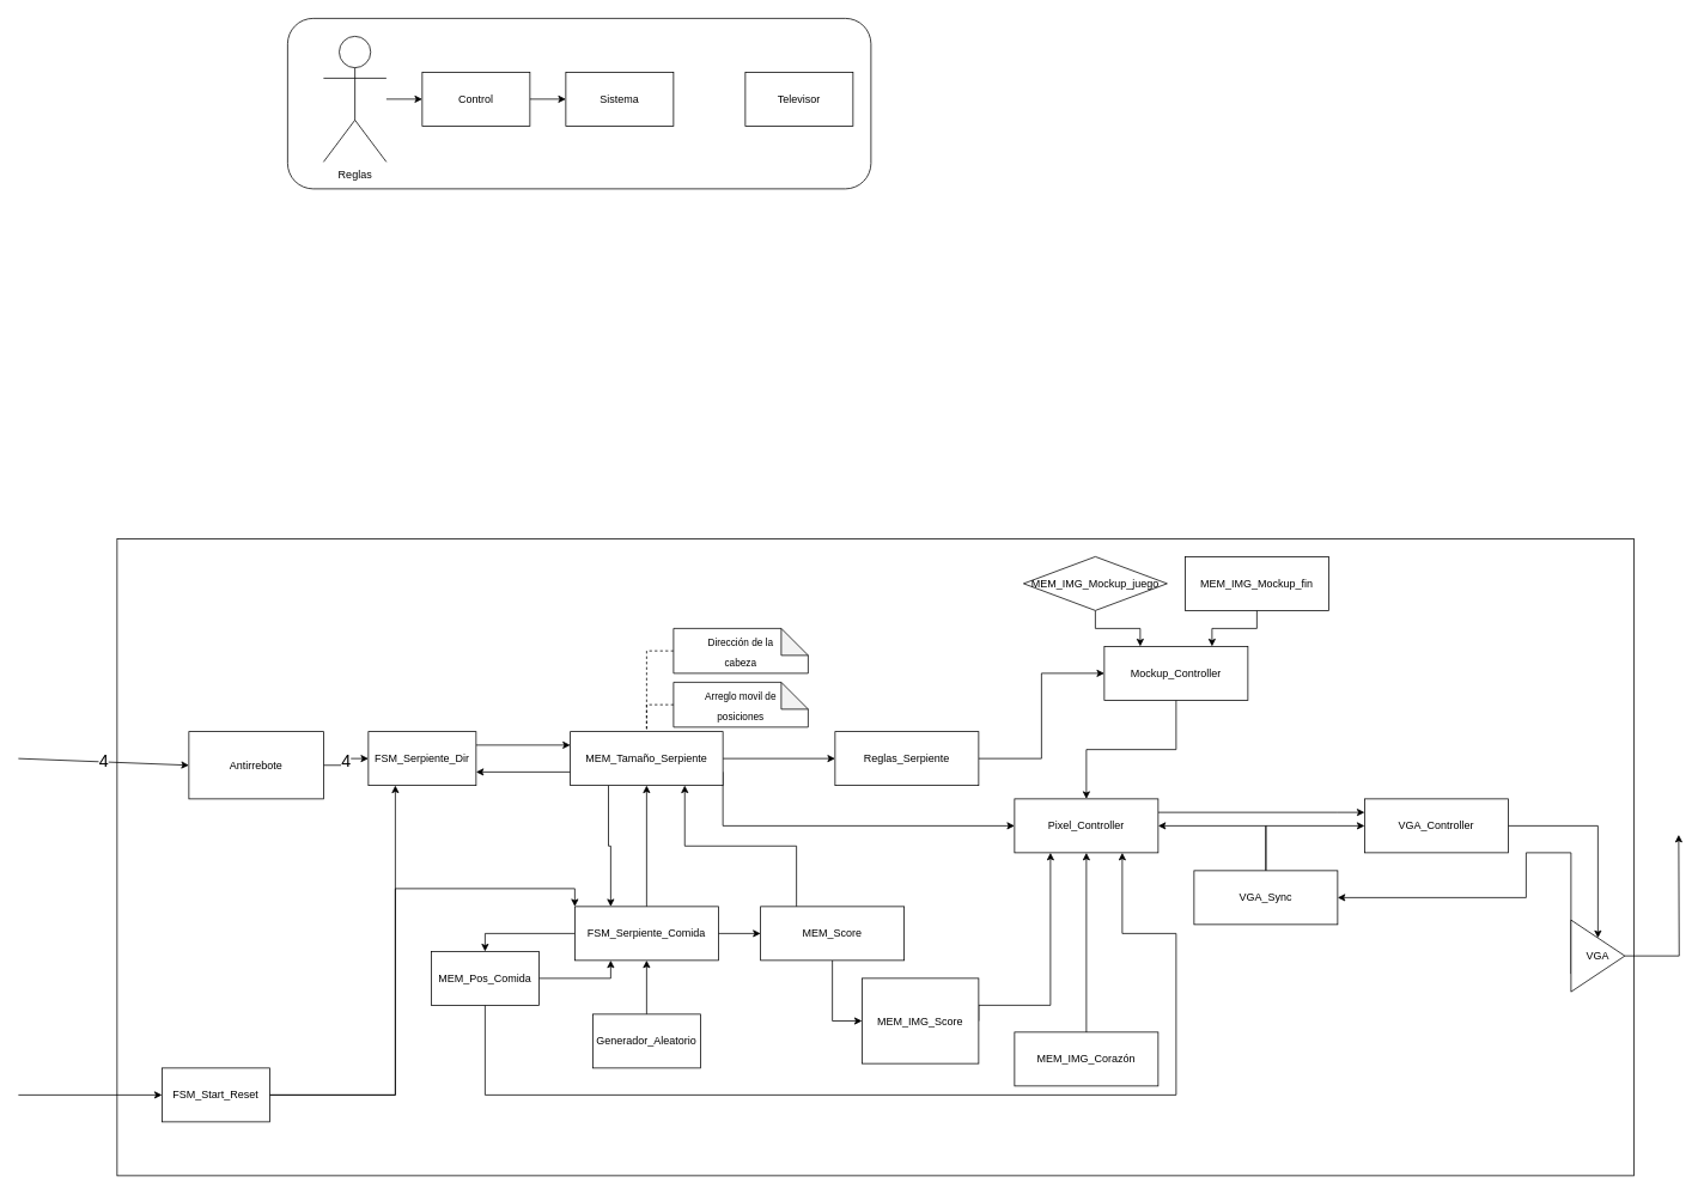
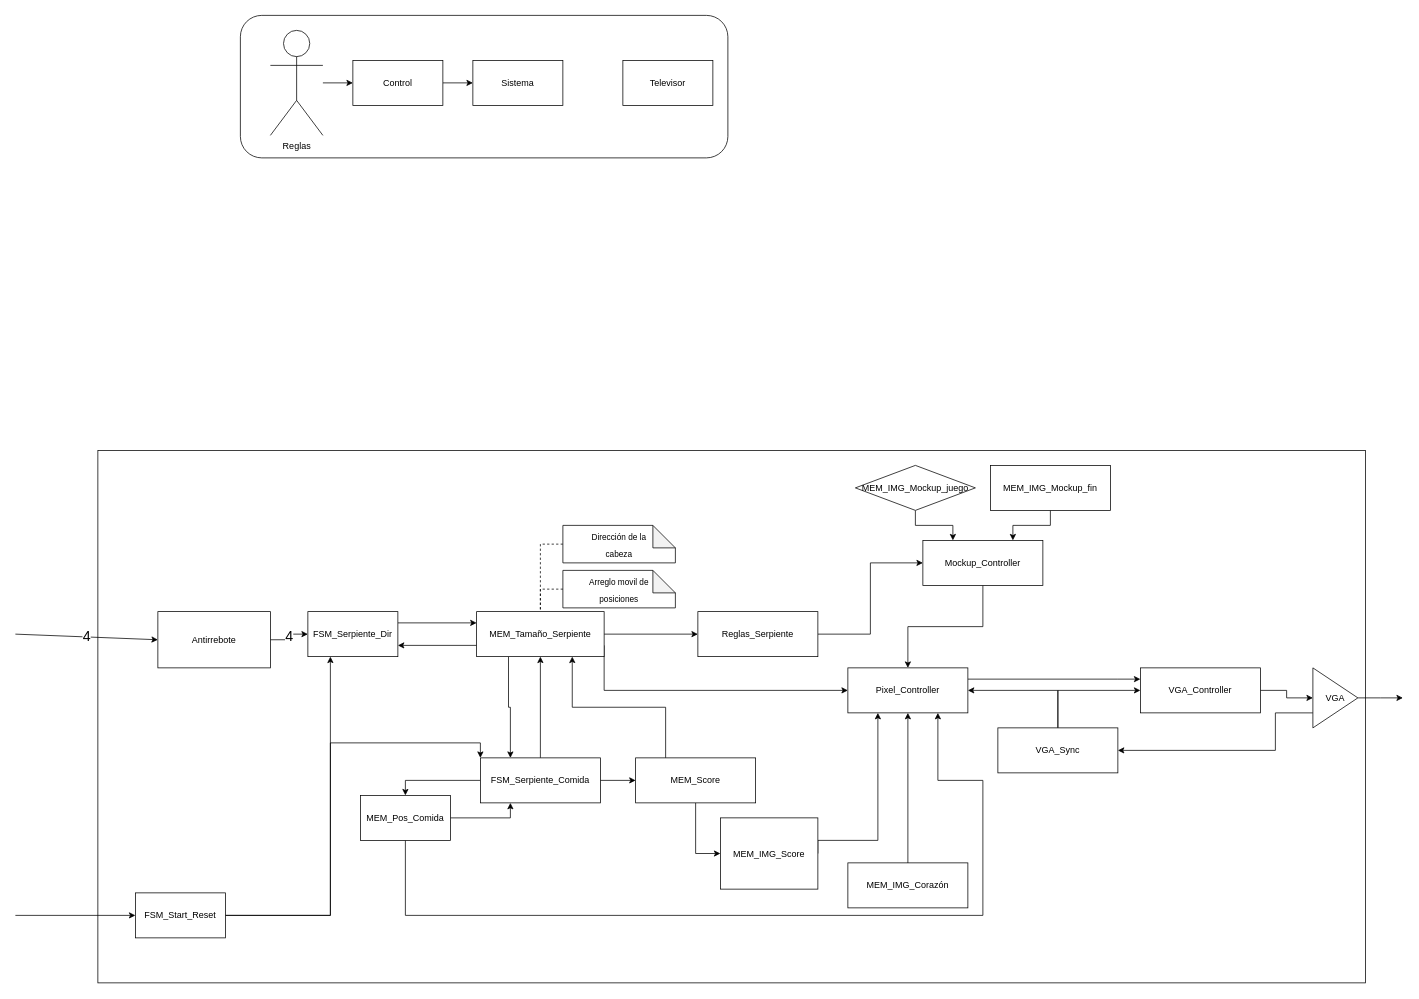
  <mxCell id="0" />
  <mxCell id="1" parent="0" />
  <mxCell id="2" value="" style="rounded=0;whiteSpace=wrap;html=1;fontSize=19;" vertex="1" parent="1"><mxGeometry x="130" y="600" width="1690" height="710" as="geometry" /></mxCell>
  <mxCell id="3" value="" style="rounded=1;whiteSpace=wrap;html=1;" vertex="1" parent="1"><mxGeometry x="320" y="20" width="650" height="190" as="geometry" /></mxCell>
  <mxCell id="4" value="" style="edgeStyle=orthogonalEdgeStyle;rounded=0;orthogonalLoop=1;jettySize=auto;html=1;" edge="1" parent="1" source="5" target="8"><mxGeometry relative="1" as="geometry" /></mxCell>
  <mxCell id="5" value="Control" style="rounded=0;whiteSpace=wrap;html=1;" vertex="1" parent="1"><mxGeometry x="470" y="80" width="120" height="60" as="geometry" /></mxCell>
  <mxCell id="6" value="" style="edgeStyle=orthogonalEdgeStyle;rounded=0;orthogonalLoop=1;jettySize=auto;html=1;" edge="1" parent="1" source="7" target="5"><mxGeometry relative="1" as="geometry" /></mxCell>
  <mxCell id="7" value="Reglas" style="shape=umlActor;verticalLabelPosition=bottom;verticalAlign=top;html=1;outlineConnect=0;" vertex="1" parent="1"><mxGeometry x="360" y="40" width="70" height="140" as="geometry" /></mxCell>
  <mxCell id="8" value="Sistema" style="rounded=0;whiteSpace=wrap;html=1;" vertex="1" parent="1"><mxGeometry x="630" y="80" width="120" height="60" as="geometry" /></mxCell>
  <mxCell id="9" value="Televisor" style="rounded=0;whiteSpace=wrap;html=1;" vertex="1" parent="1"><mxGeometry x="830" y="80" width="120" height="60" as="geometry" /></mxCell>
  <mxCell id="10" value="4" style="edgeStyle=orthogonalEdgeStyle;rounded=0;orthogonalLoop=1;jettySize=auto;html=1;fontSize=19;" edge="1" parent="1" source="11" target="14"><mxGeometry relative="1" as="geometry" /></mxCell>
  <mxCell id="11" value="Antirrebote" style="rounded=0;whiteSpace=wrap;html=1;" vertex="1" parent="1"><mxGeometry x="210" y="815" width="150" height="75" as="geometry" /></mxCell>
  <mxCell id="12" value="4" style="endArrow=classic;html=1;entryX=0;entryY=0.5;entryDx=0;entryDy=0;fontSize=19;" edge="1" parent="1" target="11"><mxGeometry width="50" height="50" relative="1" as="geometry"><mxPoint x="20" y="845" as="sourcePoint" /><mxPoint x="160" y="840" as="targetPoint" /></mxGeometry></mxCell>
  <mxCell id="13" value="" style="edgeStyle=orthogonalEdgeStyle;rounded=0;orthogonalLoop=1;jettySize=auto;html=1;fontSize=19;entryX=0;entryY=0.25;entryDx=0;entryDy=0;exitX=1;exitY=0.25;exitDx=0;exitDy=0;" edge="1" parent="1" source="14" target="28"><mxGeometry relative="1" as="geometry" /></mxCell>
  <mxCell id="14" value="FSM_Serpiente_Dir" style="rounded=0;whiteSpace=wrap;html=1;" vertex="1" parent="1"><mxGeometry x="410" y="815" width="120" height="60" as="geometry" /></mxCell>
  <mxCell id="15" style="edgeStyle=orthogonalEdgeStyle;rounded=0;orthogonalLoop=1;jettySize=auto;html=1;exitX=0;exitY=0.75;exitDx=0;exitDy=0;entryX=1;entryY=0.75;entryDx=0;entryDy=0;fontSize=19;" edge="1" parent="1" source="28" target="14"><mxGeometry relative="1" as="geometry" /></mxCell>
- <mxCell id="16" style="edgeStyle=orthogonalEdgeStyle;rounded=0;orthogonalLoop=1;jettySize=auto;html=1;entryX=0.5;entryY=1;entryDx=0;entryDy=0;fontSize=19;" edge="1" parent="1" source="17" target="24"><mxGeometry relative="1" as="geometry" /></mxCell>
- <mxCell id="17" value="Generador_Aleatorio" style="rounded=0;whiteSpace=wrap;html=1;" vertex="1" parent="1"><mxGeometry x="660" y="1130" width="120" height="60" as="geometry" /></mxCell>
  <mxCell id="18" style="edgeStyle=orthogonalEdgeStyle;rounded=0;orthogonalLoop=1;jettySize=auto;html=1;exitX=1;exitY=0.5;exitDx=0;exitDy=0;entryX=0.25;entryY=1;entryDx=0;entryDy=0;fontSize=19;" edge="1" parent="1" source="20" target="24"><mxGeometry relative="1" as="geometry" /></mxCell>
  <mxCell id="19" style="edgeStyle=orthogonalEdgeStyle;rounded=0;orthogonalLoop=1;jettySize=auto;html=1;exitX=0.5;exitY=1;exitDx=0;exitDy=0;startArrow=none;startFill=0;endArrow=classic;endFill=1;fontSize=19;entryX=0.75;entryY=1;entryDx=0;entryDy=0;" edge="1" parent="1" source="20" target="47"><mxGeometry relative="1" as="geometry"><mxPoint x="990" y="1350" as="targetPoint" /><Array as="points"><mxPoint x="540" y="1220" /><mxPoint x="1310" y="1220" /><mxPoint x="1310" y="1040" /><mxPoint x="1250" y="1040" /></Array></mxGeometry></mxCell>
  <mxCell id="20" value="MEM_Pos_Comida" style="rounded=0;whiteSpace=wrap;html=1;" vertex="1" parent="1"><mxGeometry x="480" y="1060" width="120" height="60" as="geometry" /></mxCell>
  <mxCell id="21" style="edgeStyle=orthogonalEdgeStyle;rounded=0;orthogonalLoop=1;jettySize=auto;html=1;exitX=0;exitY=0.5;exitDx=0;exitDy=0;entryX=0.5;entryY=0;entryDx=0;entryDy=0;fontSize=19;" edge="1" parent="1" source="24" target="20"><mxGeometry relative="1" as="geometry" /></mxCell>
  <mxCell id="22" style="edgeStyle=orthogonalEdgeStyle;rounded=0;orthogonalLoop=1;jettySize=auto;html=1;exitX=0.5;exitY=0;exitDx=0;exitDy=0;endArrow=classic;endFill=1;fontSize=19;" edge="1" parent="1" source="24" target="28"><mxGeometry relative="1" as="geometry" /></mxCell>
  <mxCell id="23" value="" style="edgeStyle=orthogonalEdgeStyle;rounded=0;orthogonalLoop=1;jettySize=auto;html=1;startArrow=none;startFill=0;endArrow=classic;endFill=1;fontSize=19;" edge="1" parent="1" source="24" target="37"><mxGeometry relative="1" as="geometry" /></mxCell>
  <mxCell id="24" value="FSM_Serpiente_Comida" style="rounded=0;whiteSpace=wrap;html=1;" vertex="1" parent="1"><mxGeometry x="640" y="1010" width="160" height="60" as="geometry" /></mxCell>
  <mxCell id="25" style="edgeStyle=orthogonalEdgeStyle;rounded=0;orthogonalLoop=1;jettySize=auto;html=1;exitX=0.25;exitY=1;exitDx=0;exitDy=0;entryX=0.25;entryY=0;entryDx=0;entryDy=0;startArrow=none;startFill=0;endArrow=classic;endFill=1;fontSize=19;" edge="1" parent="1" source="28" target="24"><mxGeometry relative="1" as="geometry" /></mxCell>
  <mxCell id="26" style="edgeStyle=orthogonalEdgeStyle;rounded=0;orthogonalLoop=1;jettySize=auto;html=1;exitX=1;exitY=0.5;exitDx=0;exitDy=0;entryX=0;entryY=0.5;entryDx=0;entryDy=0;startArrow=none;startFill=0;endArrow=classic;endFill=1;fontSize=19;" edge="1" parent="1" source="28" target="34"><mxGeometry relative="1" as="geometry" /></mxCell>
  <mxCell id="27" style="edgeStyle=orthogonalEdgeStyle;rounded=0;orthogonalLoop=1;jettySize=auto;html=1;exitX=1;exitY=0.75;exitDx=0;exitDy=0;entryX=0;entryY=0.5;entryDx=0;entryDy=0;startArrow=none;startFill=0;endArrow=classic;endFill=1;fontSize=19;" edge="1" parent="1" source="28" target="47"><mxGeometry relative="1" as="geometry"><Array as="points"><mxPoint x="805" y="920" /></Array></mxGeometry></mxCell>
  <mxCell id="28" value="MEM_Tamaño_Serpiente" style="rounded=0;whiteSpace=wrap;html=1;" vertex="1" parent="1"><mxGeometry x="635" y="815" width="170" height="60" as="geometry" /></mxCell>
  <mxCell id="29" style="edgeStyle=orthogonalEdgeStyle;rounded=0;orthogonalLoop=1;jettySize=auto;html=1;exitX=0;exitY=0.5;exitDx=0;exitDy=0;exitPerimeter=0;entryX=0.5;entryY=0;entryDx=0;entryDy=0;startArrow=none;startFill=0;endArrow=none;endFill=0;fontSize=19;dashed=1;" edge="1" parent="1" source="31" target="28"><mxGeometry relative="1" as="geometry" /></mxCell>
  <mxCell id="30" value="&lt;div&gt;&lt;font style=&quot;font-size: 11px&quot;&gt;Arreglo movil de &lt;br&gt;&lt;/font&gt;&lt;/div&gt;&lt;div&gt;&lt;font style=&quot;font-size: 11px&quot;&gt;posiciones&lt;/font&gt;&lt;/div&gt;" style="shape=note;whiteSpace=wrap;html=1;backgroundOutline=1;darkOpacity=0.05;fontSize=19;" vertex="1" parent="1"><mxGeometry x="750" y="760" width="150" height="50" as="geometry" /></mxCell>
  <mxCell id="31" value="&lt;div&gt;&lt;font style=&quot;font-size: 11px&quot;&gt;Dirección de la &lt;br&gt;&lt;/font&gt;&lt;/div&gt;&lt;div&gt;&lt;font style=&quot;font-size: 11px&quot;&gt;cabeza&lt;br&gt;&lt;/font&gt;&lt;/div&gt;" style="shape=note;whiteSpace=wrap;html=1;backgroundOutline=1;darkOpacity=0.05;fontSize=19;" vertex="1" parent="1"><mxGeometry x="750" y="700" width="150" height="50" as="geometry" /></mxCell>
  <mxCell id="32" style="edgeStyle=orthogonalEdgeStyle;rounded=0;orthogonalLoop=1;jettySize=auto;html=1;exitX=0;exitY=0.5;exitDx=0;exitDy=0;exitPerimeter=0;entryX=0.5;entryY=0;entryDx=0;entryDy=0;startArrow=none;startFill=0;endArrow=none;endFill=0;fontSize=19;dashed=1;" edge="1" parent="1" source="30" target="28"><mxGeometry relative="1" as="geometry"><mxPoint x="760" y="735" as="sourcePoint" /><mxPoint x="730" y="825" as="targetPoint" /></mxGeometry></mxCell>
  <mxCell id="33" value="" style="edgeStyle=orthogonalEdgeStyle;rounded=0;orthogonalLoop=1;jettySize=auto;html=1;startArrow=none;startFill=0;endArrow=classic;endFill=1;fontSize=19;entryX=0;entryY=0.5;entryDx=0;entryDy=0;" edge="1" parent="1" source="34" target="57"><mxGeometry relative="1" as="geometry"><mxPoint x="1170" y="845" as="targetPoint" /></mxGeometry></mxCell>
  <mxCell id="34" value="Reglas_Serpiente" style="rounded=0;whiteSpace=wrap;html=1;" vertex="1" parent="1"><mxGeometry x="930" y="815" width="160" height="60" as="geometry" /></mxCell>
  <mxCell id="35" style="edgeStyle=orthogonalEdgeStyle;rounded=0;orthogonalLoop=1;jettySize=auto;html=1;exitX=0.25;exitY=0;exitDx=0;exitDy=0;entryX=0.75;entryY=1;entryDx=0;entryDy=0;startArrow=none;startFill=0;endArrow=classic;endFill=1;fontSize=19;" edge="1" parent="1" source="37" target="28"><mxGeometry relative="1" as="geometry" /></mxCell>
  <mxCell id="36" value="" style="edgeStyle=orthogonalEdgeStyle;rounded=0;orthogonalLoop=1;jettySize=auto;html=1;startArrow=none;startFill=0;endArrow=classic;endFill=1;fontSize=19;entryX=0;entryY=0.5;entryDx=0;entryDy=0;" edge="1" parent="1" source="37" target="51"><mxGeometry relative="1" as="geometry"><mxPoint x="1120" y="1040" as="targetPoint" /></mxGeometry></mxCell>
  <mxCell id="37" value="MEM_Score" style="rounded=0;whiteSpace=wrap;html=1;" vertex="1" parent="1"><mxGeometry x="847" y="1010" width="160" height="60" as="geometry" /></mxCell>
  <mxCell id="38" value="" style="edgeStyle=orthogonalEdgeStyle;rounded=0;orthogonalLoop=1;jettySize=auto;html=1;startArrow=none;startFill=0;endArrow=classic;endFill=1;fontSize=19;" edge="1" parent="1" source="39" target="42"><mxGeometry relative="1" as="geometry" /></mxCell>
  <mxCell id="39" value="VGA_Controller" style="rounded=0;whiteSpace=wrap;html=1;" vertex="1" parent="1"><mxGeometry x="1520" y="890" width="160" height="60" as="geometry" /></mxCell>
  <mxCell id="40" style="edgeStyle=orthogonalEdgeStyle;rounded=0;orthogonalLoop=1;jettySize=auto;html=1;exitX=0;exitY=0.75;exitDx=0;exitDy=0;startArrow=none;startFill=0;endArrow=classic;endFill=1;fontSize=19;" edge="1" parent="1" source="42" target="45"><mxGeometry relative="1" as="geometry"><Array as="points"><mxPoint x="1700" y="950" /><mxPoint x="1700" y="1000" /></Array></mxGeometry></mxCell>
  <mxCell id="41" value="" style="edgeStyle=orthogonalEdgeStyle;rounded=0;orthogonalLoop=1;jettySize=auto;html=1;startArrow=none;startFill=0;endArrow=classic;endFill=1;fontSize=19;" edge="1" parent="1" source="42"><mxGeometry relative="1" as="geometry"><mxPoint x="1870" y="930" as="targetPoint" /></mxGeometry></mxCell>
- <mxCell id="42" value="VGA" style="triangle;whiteSpace=wrap;html=1;rounded=0;" vertex="1" parent="1"><mxGeometry x="1750" y="1025" width="60" height="80" as="geometry" /></mxCell>
+ <mxCell id="42" value="VGA" style="triangle;whiteSpace=wrap;html=1;rounded=0;" vertex="1" parent="1"><mxGeometry x="1750" y="890" width="60" height="80" as="geometry" /></mxCell>
  <mxCell id="43" style="edgeStyle=orthogonalEdgeStyle;rounded=0;orthogonalLoop=1;jettySize=auto;html=1;exitX=0.5;exitY=0;exitDx=0;exitDy=0;entryX=0;entryY=0.5;entryDx=0;entryDy=0;startArrow=none;startFill=0;endArrow=classic;endFill=1;fontSize=19;" edge="1" parent="1" source="45" target="39"><mxGeometry relative="1" as="geometry" /></mxCell>
  <mxCell id="44" style="edgeStyle=orthogonalEdgeStyle;rounded=0;orthogonalLoop=1;jettySize=auto;html=1;exitX=0.5;exitY=0;exitDx=0;exitDy=0;entryX=1;entryY=0.5;entryDx=0;entryDy=0;startArrow=none;startFill=0;endArrow=classic;endFill=1;fontSize=19;" edge="1" parent="1" source="45" target="47"><mxGeometry relative="1" as="geometry" /></mxCell>
  <mxCell id="45" value="VGA_Sync" style="rounded=0;whiteSpace=wrap;html=1;" vertex="1" parent="1"><mxGeometry x="1330" y="970" width="160" height="60" as="geometry" /></mxCell>
  <mxCell id="46" style="edgeStyle=orthogonalEdgeStyle;rounded=0;orthogonalLoop=1;jettySize=auto;html=1;exitX=1;exitY=0.25;exitDx=0;exitDy=0;entryX=0;entryY=0.25;entryDx=0;entryDy=0;startArrow=none;startFill=0;endArrow=classic;endFill=1;fontSize=19;" edge="1" parent="1" source="47" target="39"><mxGeometry relative="1" as="geometry"><Array as="points"><mxPoint x="1490" y="905" /></Array></mxGeometry></mxCell>
  <mxCell id="47" value="Pixel_Controller" style="rounded=0;whiteSpace=wrap;html=1;" vertex="1" parent="1"><mxGeometry x="1130" y="890" width="160" height="60" as="geometry" /></mxCell>
  <mxCell id="48" style="edgeStyle=orthogonalEdgeStyle;rounded=0;orthogonalLoop=1;jettySize=auto;html=1;exitX=0.5;exitY=0;exitDx=0;exitDy=0;entryX=0.5;entryY=1;entryDx=0;entryDy=0;startArrow=none;startFill=0;endArrow=classic;endFill=1;fontSize=19;" edge="1" parent="1" source="49" target="47"><mxGeometry relative="1" as="geometry"><Array as="points"><mxPoint x="1210" y="1160" /></Array></mxGeometry></mxCell>
  <mxCell id="49" value="&lt;div&gt;MEM_IMG_Corazón&lt;/div&gt;" style="rounded=0;whiteSpace=wrap;html=1;" vertex="1" parent="1"><mxGeometry x="1130" y="1150" width="160" height="60" as="geometry" /></mxCell>
  <mxCell id="50" style="edgeStyle=orthogonalEdgeStyle;rounded=0;orthogonalLoop=1;jettySize=auto;html=1;exitX=1;exitY=0.5;exitDx=0;exitDy=0;entryX=0.25;entryY=1;entryDx=0;entryDy=0;startArrow=none;startFill=0;endArrow=classic;endFill=1;fontSize=19;" edge="1" parent="1" source="51" target="47"><mxGeometry relative="1" as="geometry"><Array as="points"><mxPoint x="1170" y="1120" /></Array></mxGeometry></mxCell>
  <mxCell id="51" value="&lt;div&gt;MEM_IMG_Score&lt;/div&gt;" style="rounded=0;whiteSpace=wrap;html=1;" vertex="1" parent="1"><mxGeometry x="960" y="1090" width="130" height="95" as="geometry" /></mxCell>
  <mxCell id="52" style="edgeStyle=orthogonalEdgeStyle;rounded=0;orthogonalLoop=1;jettySize=auto;html=1;exitX=0.5;exitY=1;exitDx=0;exitDy=0;entryX=0.25;entryY=0;entryDx=0;entryDy=0;startArrow=none;startFill=0;endArrow=classic;endFill=1;fontSize=19;" edge="1" parent="1" source="53" target="57"><mxGeometry relative="1" as="geometry" /></mxCell>
  <mxCell id="53" value="&lt;div&gt;MEM_IMG_Mockup_juego&lt;/div&gt;" style="rhombus;whiteSpace=wrap;html=1;" vertex="1" parent="1"><mxGeometry x="1140" y="620" width="160" height="60" as="geometry" /></mxCell>
  <mxCell id="54" style="edgeStyle=orthogonalEdgeStyle;rounded=0;orthogonalLoop=1;jettySize=auto;html=1;exitX=0.5;exitY=1;exitDx=0;exitDy=0;entryX=0.75;entryY=0;entryDx=0;entryDy=0;startArrow=none;startFill=0;endArrow=classic;endFill=1;fontSize=19;" edge="1" parent="1" source="55" target="57"><mxGeometry relative="1" as="geometry" /></mxCell>
  <mxCell id="55" value="&lt;div&gt;MEM_IMG_Mockup_fin&lt;/div&gt;" style="rounded=0;whiteSpace=wrap;html=1;" vertex="1" parent="1"><mxGeometry x="1320" y="620" width="160" height="60" as="geometry" /></mxCell>
  <mxCell id="56" style="edgeStyle=orthogonalEdgeStyle;rounded=0;orthogonalLoop=1;jettySize=auto;html=1;exitX=0.5;exitY=1;exitDx=0;exitDy=0;entryX=0.5;entryY=0;entryDx=0;entryDy=0;startArrow=none;startFill=0;endArrow=classic;endFill=1;fontSize=19;" edge="1" parent="1" source="57" target="47"><mxGeometry relative="1" as="geometry" /></mxCell>
  <mxCell id="57" value="Mockup_Controller" style="rounded=0;whiteSpace=wrap;html=1;" vertex="1" parent="1"><mxGeometry x="1230" y="720" width="160" height="60" as="geometry" /></mxCell>
  <mxCell id="58" value="" style="endArrow=classic;html=1;fontSize=19;entryX=0;entryY=0.5;entryDx=0;entryDy=0;" edge="1" parent="1"><mxGeometry width="50" height="50" relative="1" as="geometry"><mxPoint x="20" y="1220" as="sourcePoint" /><mxPoint y="1220" as="targetPoint" x="180" /></mxGeometry></mxCell>
  <mxCell id="59" style="edgeStyle=orthogonalEdgeStyle;rounded=0;orthogonalLoop=1;jettySize=auto;html=1;entryX=0.25;entryY=1;entryDx=0;entryDy=0;startArrow=none;startFill=0;endArrow=classic;endFill=1;fontSize=19;" edge="1" parent="1" source="61" target="14"><mxGeometry relative="1" as="geometry" /></mxCell>
  <mxCell id="60" style="edgeStyle=orthogonalEdgeStyle;rounded=0;orthogonalLoop=1;jettySize=auto;html=1;entryX=0;entryY=0;entryDx=0;entryDy=0;startArrow=none;startFill=0;endArrow=classic;endFill=1;fontSize=19;" edge="1" parent="1" source="61" target="24"><mxGeometry relative="1" as="geometry"><Array as="points"><mxPoint x="440" y="1220" /><mxPoint x="440" y="990" /><mxPoint x="640" y="990" /></Array></mxGeometry></mxCell>
  <mxCell id="61" value="FSM_Start_Reset" style="rounded=0;whiteSpace=wrap;html=1;" vertex="1" parent="1"><mxGeometry y="1190" width="120" height="60" as="geometry" x="180" /></mxCell>
